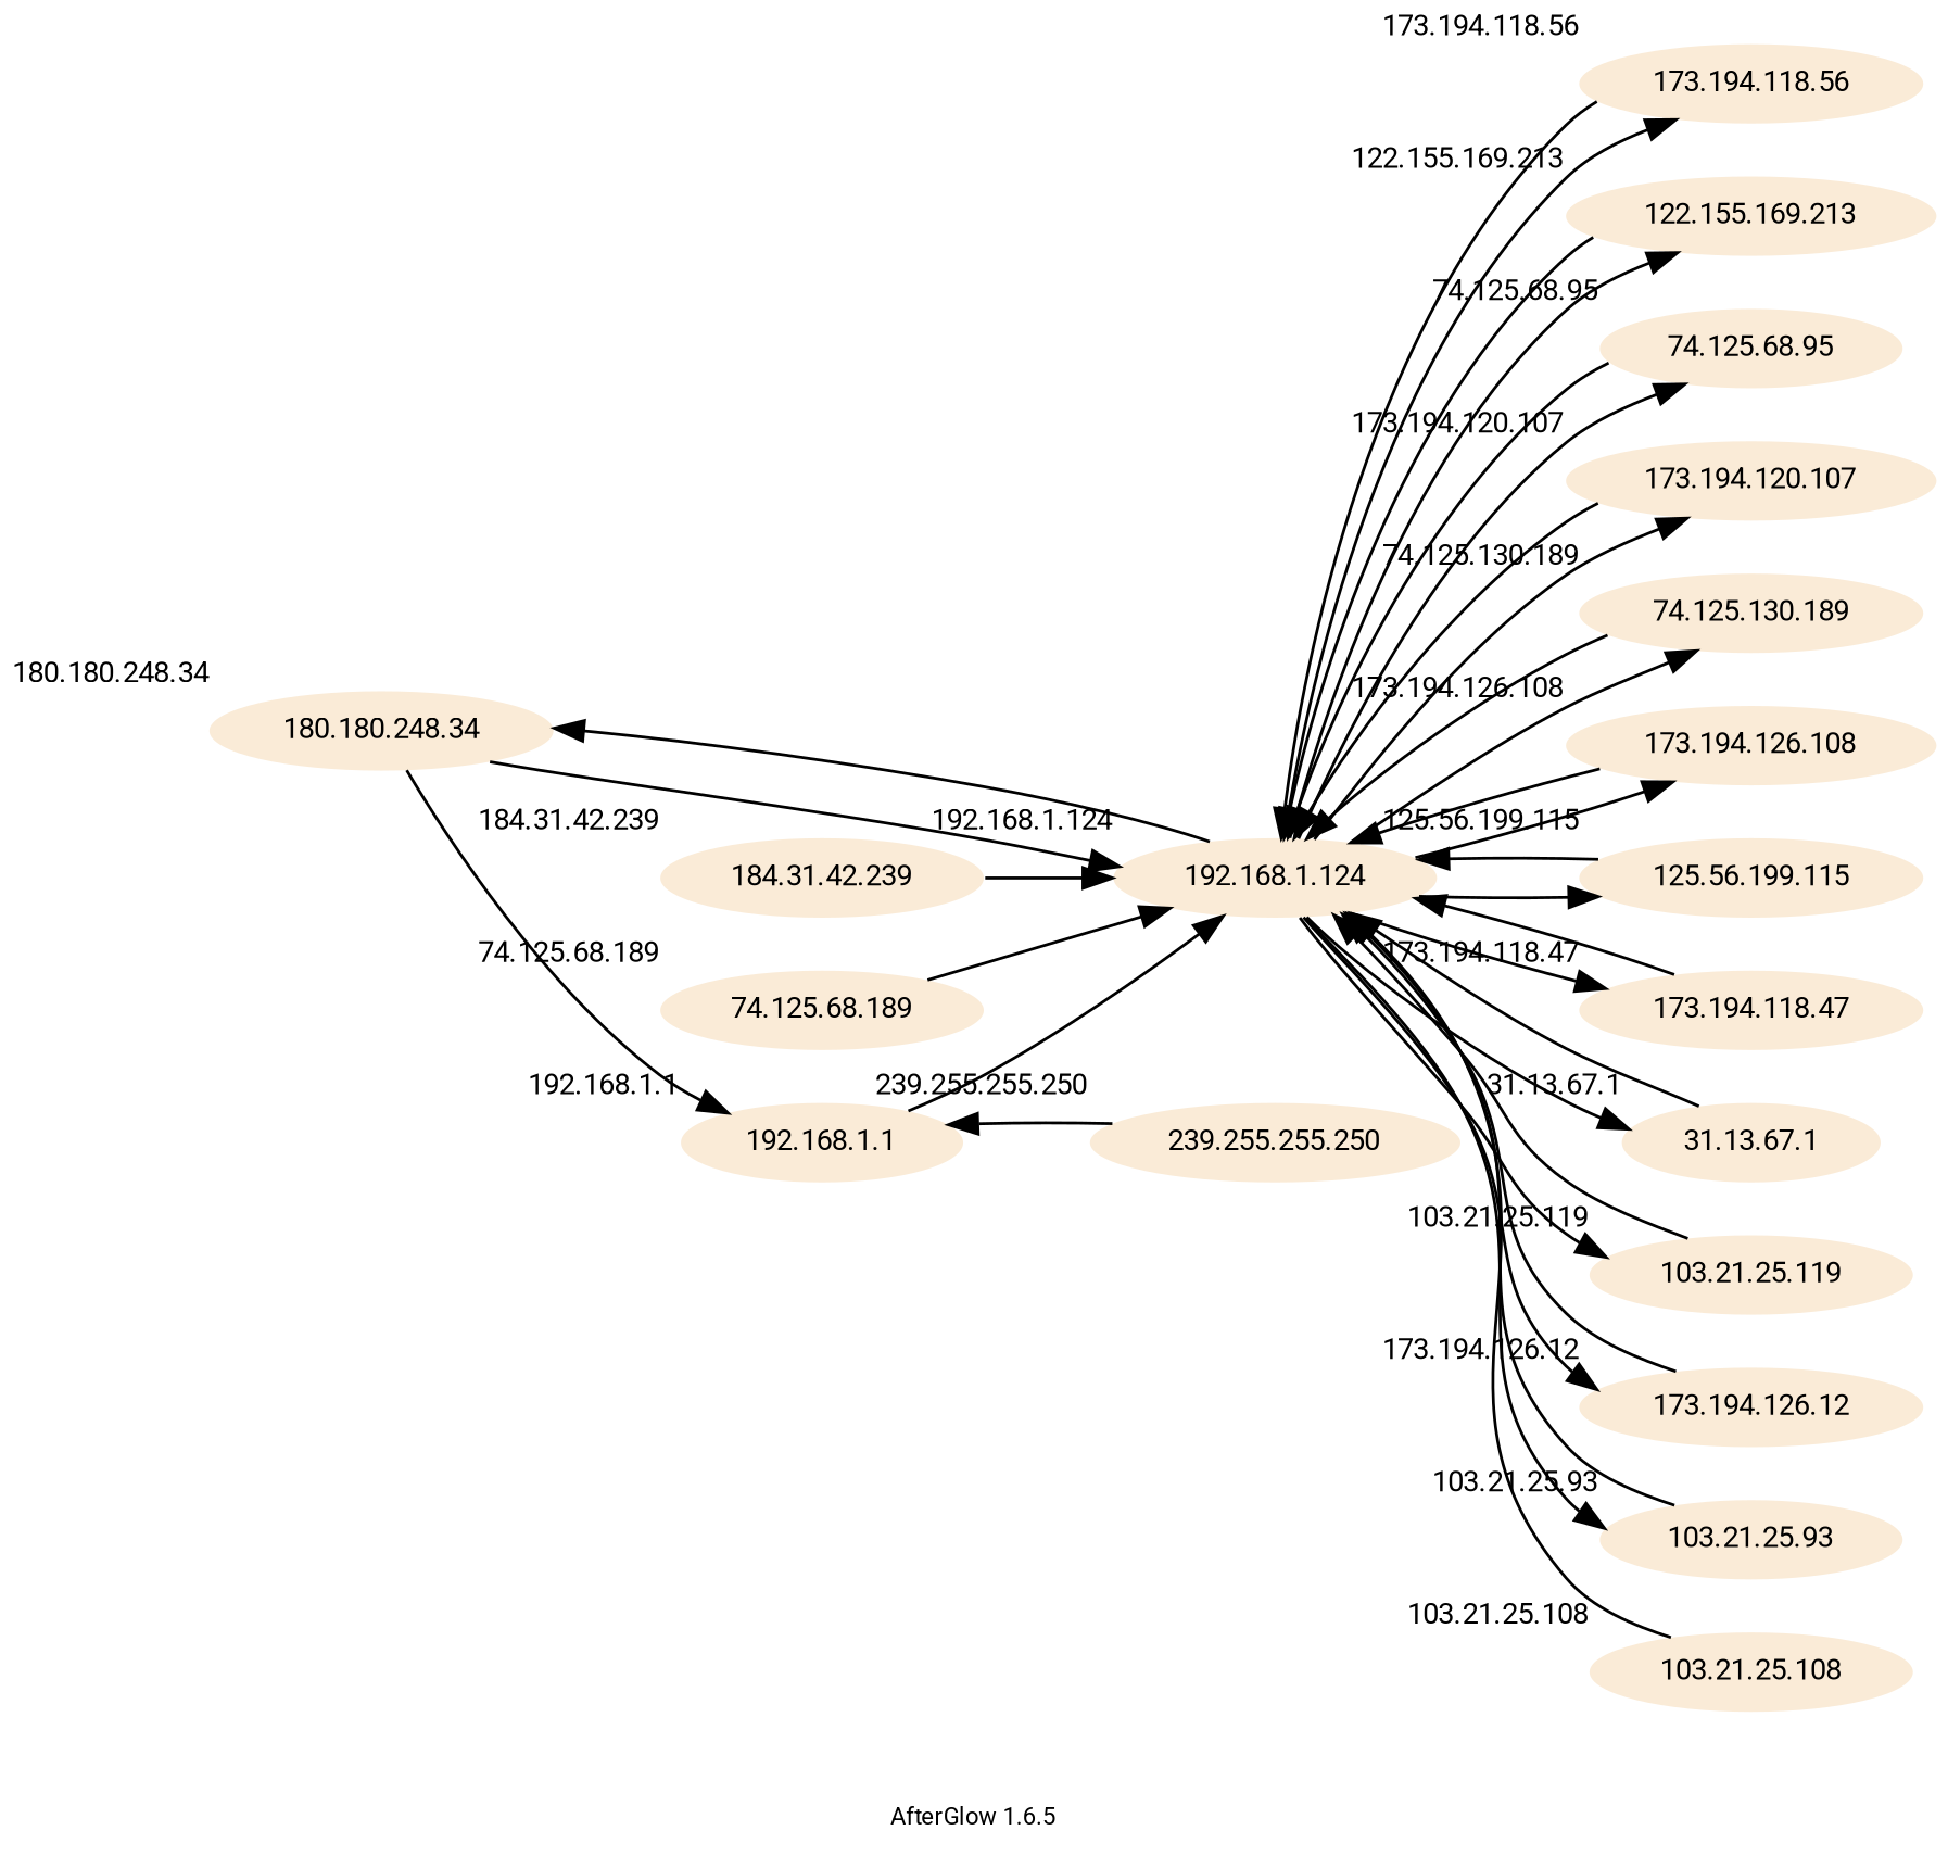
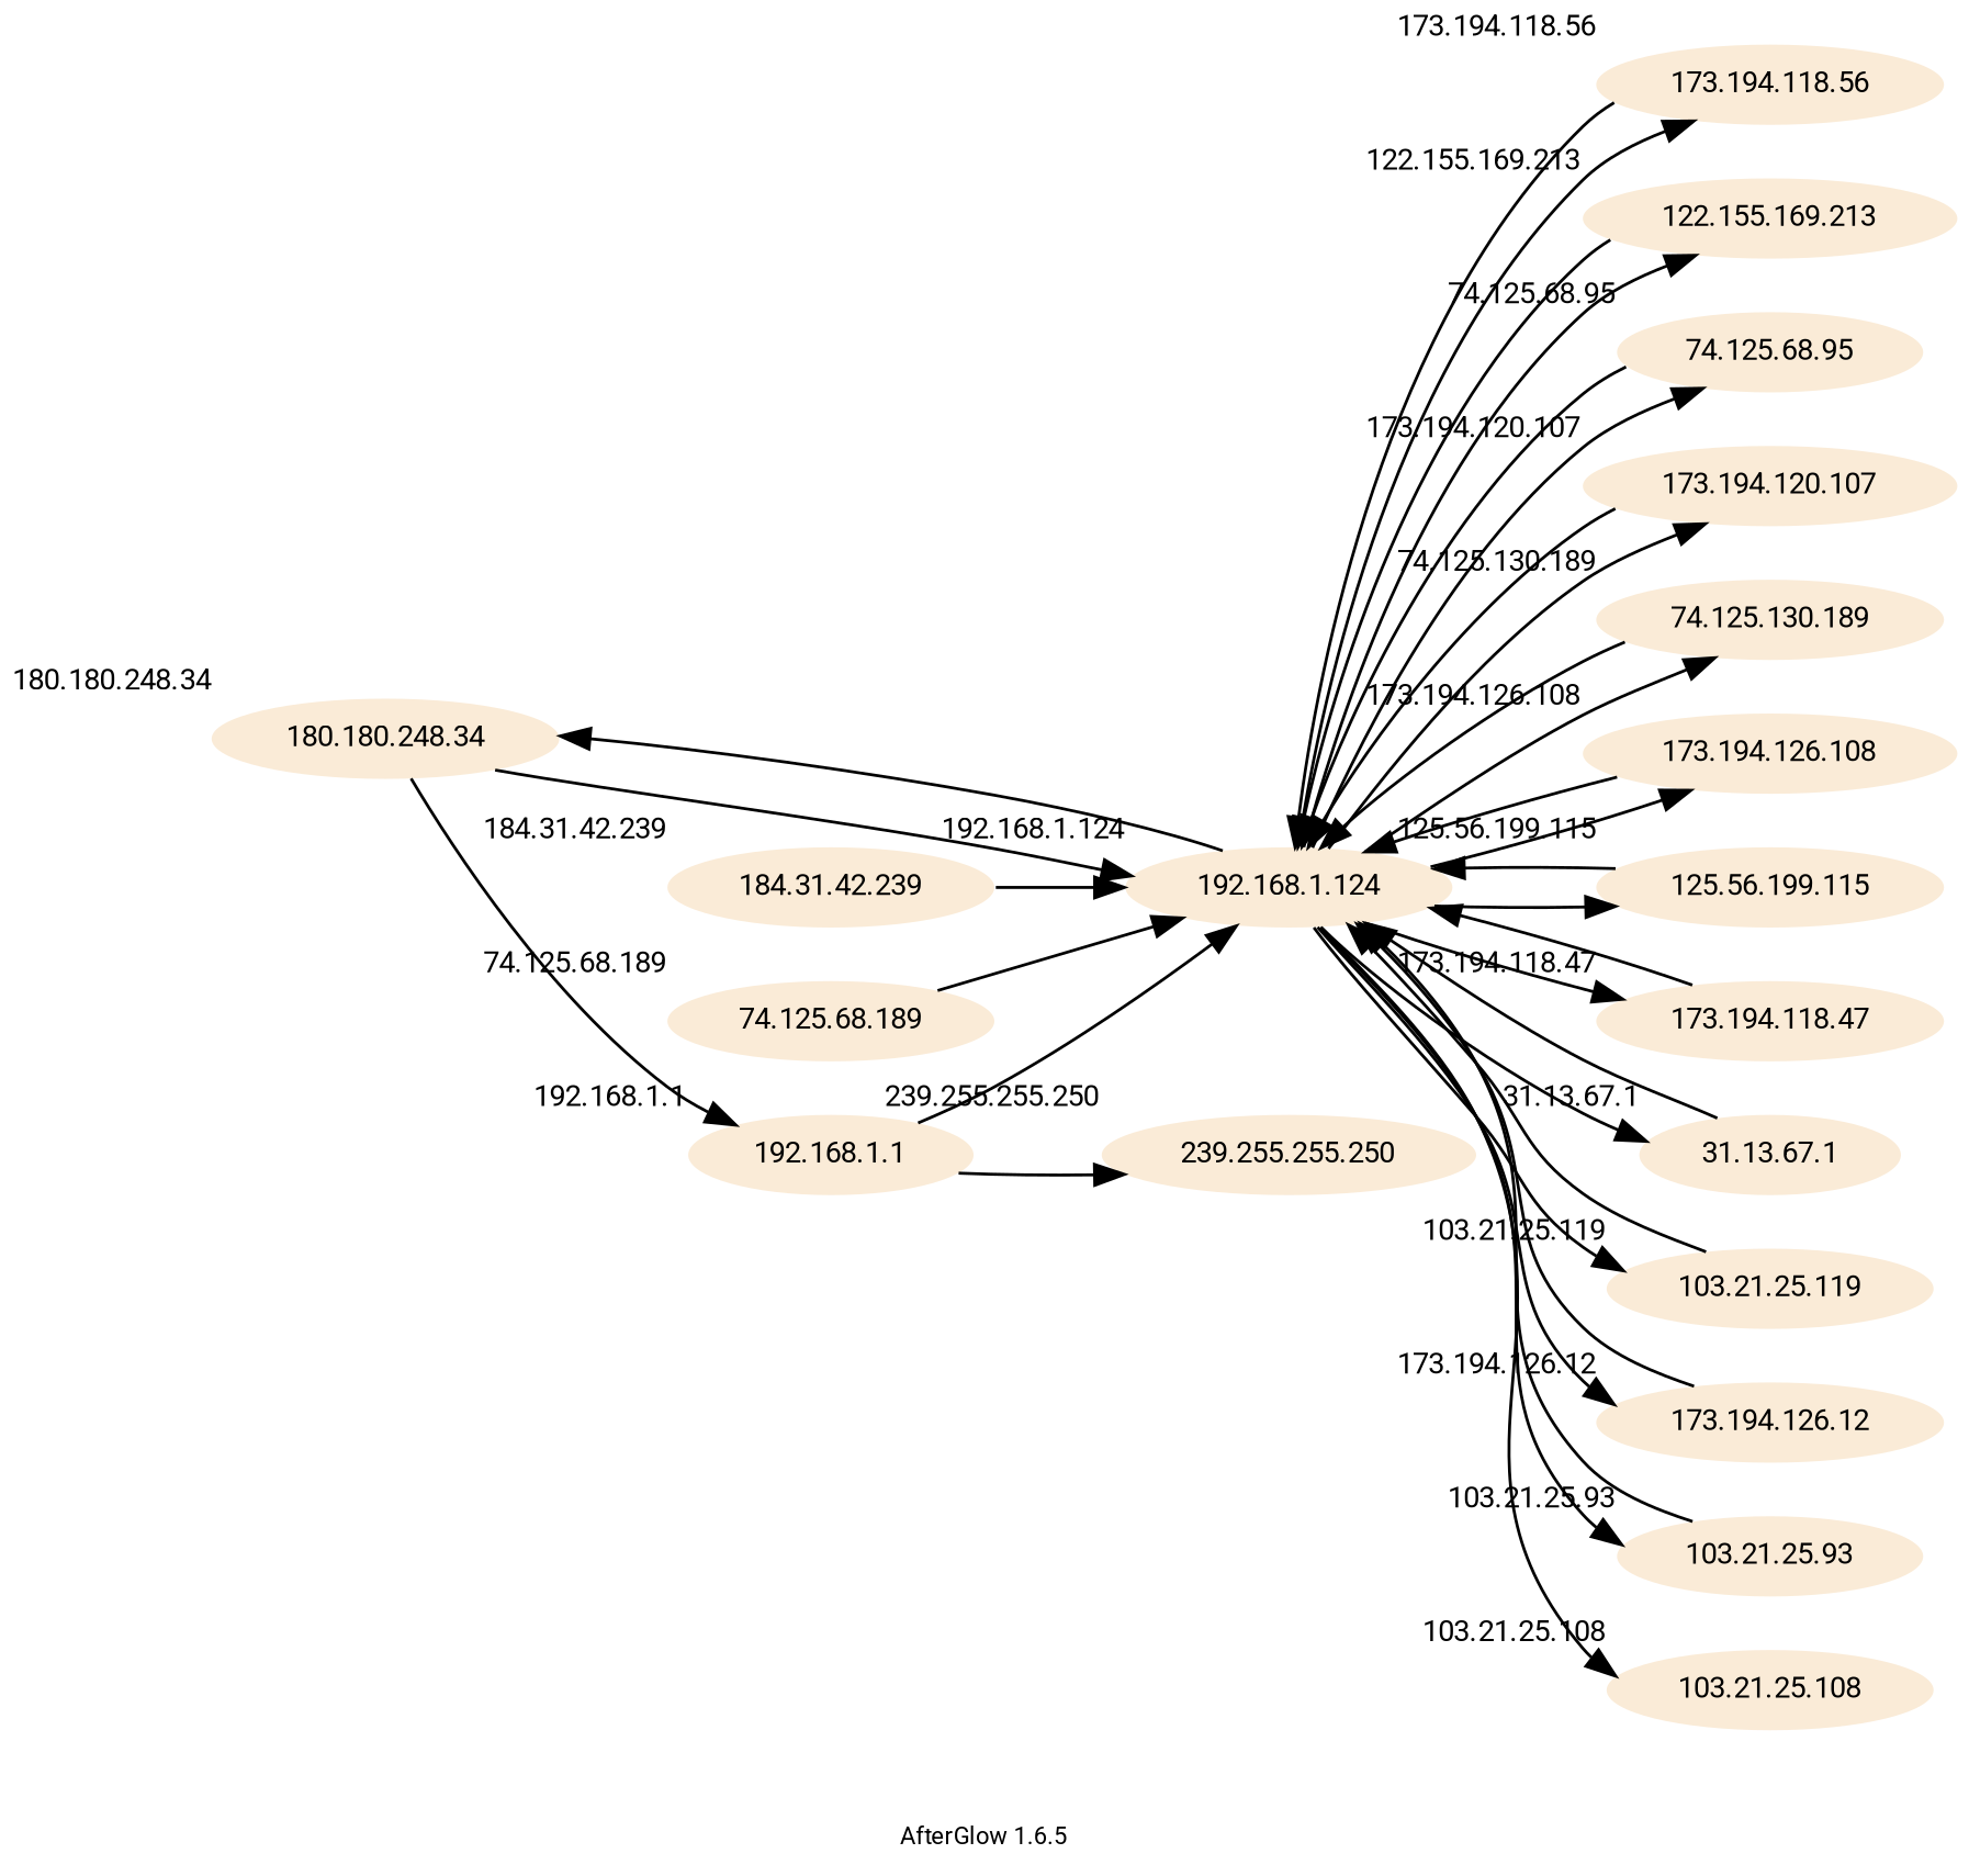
  digraph {
    fontname=Roboto
    fontsize=8
    label="AfterGlow 1.6.5"
    rankdir=LR
    node [fillcolor=antiquewhite fontcolor=black fontname=Roboto fontsize=10 penwidth=0 shape=ellipse style=filled]
    edge [fontname=Roboto]
    "180.180.248.34" [height=0.2 width=0.2 xlabel="180.180.248.34"]
    "192.168.1.124" [height=0.2 width=0.2 xlabel="192.168.1.124"]
    "192.168.1.1" [height=0.2 width=0.2 xlabel="192.168.1.1"]
    "173.194.118.56" [height=0.2 width=0.2 xlabel="173.194.118.56"]
    "122.155.169.213" [height=0.2 width=0.2 xlabel="122.155.169.213"]
    "74.125.68.95" [height=0.2 width=0.2 xlabel="74.125.68.95"]
    "173.194.120.107" [height=0.2 width=0.2 xlabel="173.194.120.107"]
    "74.125.130.189" [height=0.2 width=0.2 xlabel="74.125.130.189"]
    "173.194.126.108" [height=0.2 width=0.2 xlabel="173.194.126.108"]
    "125.56.199.115" [height=0.2 width=0.2 xlabel="125.56.199.115"]
    "173.194.118.47" [height=0.2 width=0.2 xlabel="173.194.118.47"]
    "31.13.67.1" [height=0.2 width=0.2 xlabel="31.13.67.1"]
    "103.21.25.119" [height=0.2 width=0.2 xlabel="103.21.25.119"]
    "173.194.126.12" [height=0.2 width=0.2 xlabel="173.194.126.12"]
    "103.21.25.93" [height=0.2 width=0.2 xlabel="103.21.25.93"]
    "103.21.25.108" [height=0.2 width=0.2 xlabel="103.21.25.108"]
    "184.31.42.239" [height=0.2 width=0.2 xlabel="184.31.42.239"]
    "239.255.255.250" [height=0.2 width=0.2 xlabel="239.255.255.250"]
    "74.125.68.189" [height=0.2 width=0.2 xlabel="74.125.68.189"]
    "180.180.248.34" -> "192.168.1.124"
    "180.180.248.34" -> "192.168.1.1"
    "192.168.1.124" -> "180.180.248.34"
    "192.168.1.124" -> "173.194.118.56"
    "192.168.1.124" -> "122.155.169.213"
    "192.168.1.124" -> "74.125.68.95"
    "192.168.1.124" -> "173.194.120.107"
    "192.168.1.124" -> "74.125.130.189"
    "192.168.1.124" -> "173.194.126.108"
    "192.168.1.124" -> "125.56.199.115"
    "192.168.1.124" -> "173.194.118.47"
    "192.168.1.124" -> "31.13.67.1"
    "192.168.1.124" -> "103.21.25.119"
    "192.168.1.124" -> "173.194.126.12"
    "192.168.1.124" -> "103.21.25.93"
-   "103.21.25.108" -> "192.168.1.124"
+   "192.168.1.124" -> "103.21.25.108"
    "192.168.1.1" -> "192.168.1.124"
-   "239.255.255.250" -> "192.168.1.1"
+   "192.168.1.1" -> "239.255.255.250"
    "173.194.118.56" -> "192.168.1.124"
    "122.155.169.213" -> "192.168.1.124"
    "74.125.68.95" -> "192.168.1.124"
    "173.194.120.107" -> "192.168.1.124"
    "74.125.130.189" -> "192.168.1.124"
    "173.194.126.108" -> "192.168.1.124"
    "125.56.199.115" -> "192.168.1.124"
    "173.194.118.47" -> "192.168.1.124"
    "31.13.67.1" -> "192.168.1.124"
    "103.21.25.119" -> "192.168.1.124"
    "173.194.126.12" -> "192.168.1.124"
    "103.21.25.93" -> "192.168.1.124"
    "184.31.42.239" -> "192.168.1.124"
    "74.125.68.189" -> "192.168.1.124"
  }
